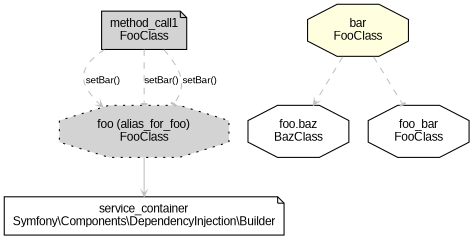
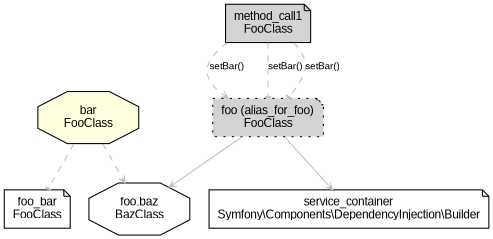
  digraph {
    node [fillcolor=white fontname=Arial fontsize=11 shape=note style=filled]
    edge [arrowhead=vee arrowsize=0.5 color=grey fontname=Arial fontsize=9 style=dashed]
-   n1 [fillcolor=lightgrey label="foo (alias_for_foo)\nFooClass\n" shape=octagon style="dotted,filled"]
+   n1 [fillcolor=lightgrey label="foo (alias_for_foo)\nFooClass\n" style="dotted,filled"]
    n2 [label="foo.baz\nBazClass\n" shape=octagon]
    n3 [label="service_container\nSymfony\\Components\\DependencyInjection\\Builder\n"]
    n4 [fillcolor=lightyellow label="bar\nFooClass\n" shape=octagon]
-   n5 [label="foo_bar\nFooClass\n" shape=octagon]
+   n5 [label="foo_bar\nFooClass\n"]
    n6 [fillcolor=lightgrey label="method_call1\nFooClass\n"]
+   n1 -> n2 [style=filled]
    n1 -> n3 [style=filled]
    n4 -> n2
    n4 -> n5 [arrowhead=tee]
    n6 -> n1 [label="setBar()"]
    n6 -> n1 [arrowhead=tee label="setBar()"]
    n6 -> n1 [arrowhead=tee label="setBar()"]
  }
